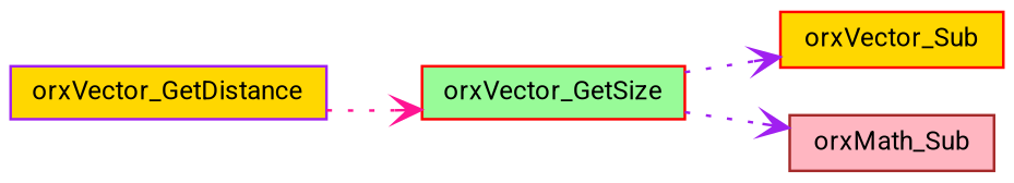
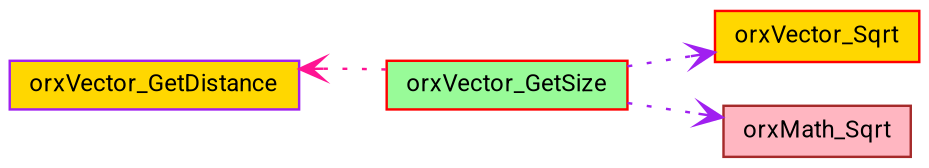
  digraph {
    fontname=Roboto
    rankdir=LR
    node [color=red fillcolor=gold fontname=Roboto fontsize=10 shape=record style=filled]
    edge [arrowhead=vee color=purple fontname=Roboto fontsize=10 labelfontname=FreeSans labelfontsize=10 style=dotted]
    n1 [color=purple fontcolor=black height=0.2 label=orxVector_GetDistance width=0.4]
    n2 [fillcolor=palegreen height=0.2 label=orxVector_GetSize width=0.4]
-   n3 [height=0.2 label=orxVector_Sub width=0.4]
-   n4 [color=brown fillcolor=lightpink height=0.2 label=orxMath_Sub width=0.4]
-   n1 -> n2 [color=deeppink]
+   n3 [height=0.2 label=orxVector_Sqrt width=0.4]
+   n4 [color=brown fillcolor=lightpink height=0.2 label=orxMath_Sqrt width=0.4]
+   n2 -> n1 [color=deeppink]
    n2 -> n3
    n2 -> n4
  }
